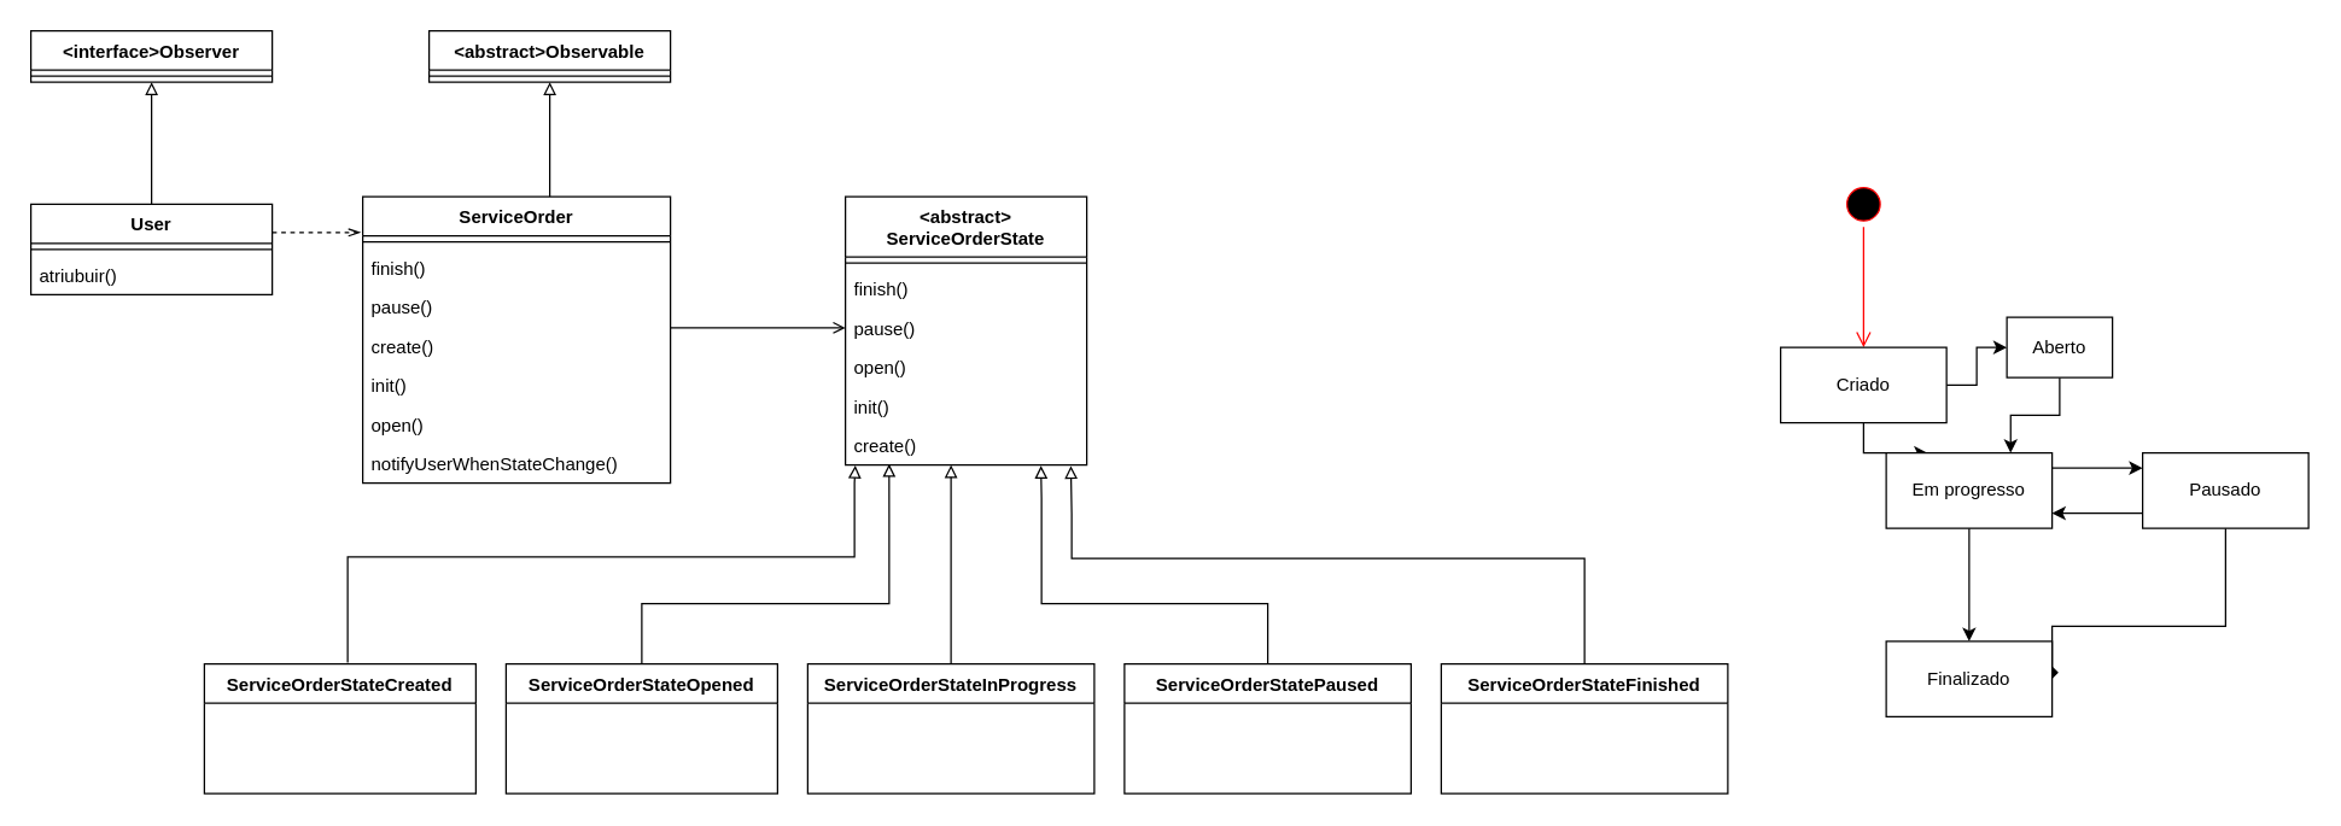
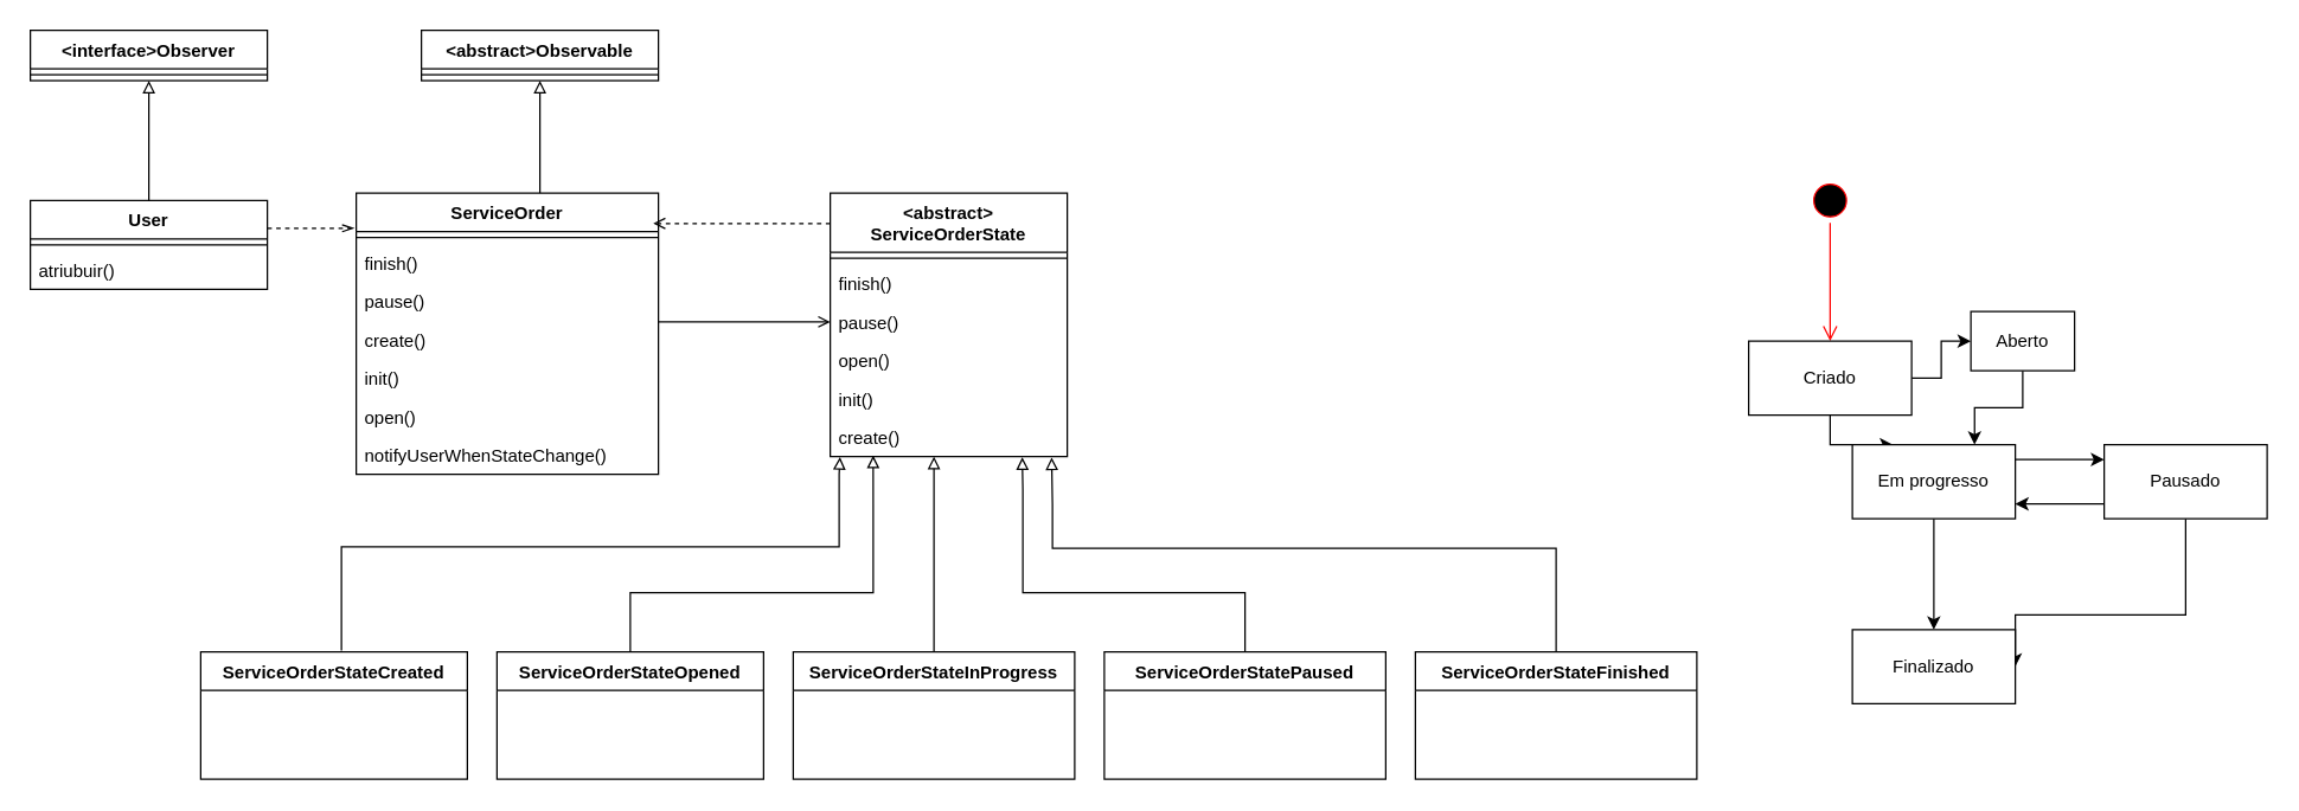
  <mxCell id="0" />
  <mxCell id="1" parent="0" />
  <mxCell id="2" value="&amp;lt;abstract&amp;gt;&lt;div&gt;ServiceOrderState&lt;/div&gt;&lt;div&gt;&lt;br&gt;&lt;/div&gt;" style="swimlane;fontStyle=1;align=center;verticalAlign=top;childLayout=stackLayout;horizontal=1;startSize=40;horizontalStack=0;resizeParent=1;resizeParentMax=0;resizeLast=0;collapsible=1;marginBottom=0;whiteSpace=wrap;html=1;" parent="1" vertex="1"><mxGeometry x="560" y="130" width="160" height="178" as="geometry" /></mxCell>
  <mxCell id="3" value="" style="line;strokeWidth=1;fillColor=none;align=left;verticalAlign=middle;spacingTop=-1;spacingLeft=3;spacingRight=3;rotatable=0;labelPosition=right;points=[];portConstraint=eastwest;strokeColor=inherit;" parent="2" vertex="1"><mxGeometry y="40" width="160" height="8" as="geometry" /></mxCell>
  <mxCell id="4" value="finish()" style="text;strokeColor=none;fillColor=none;align=left;verticalAlign=top;spacingLeft=4;spacingRight=4;overflow=hidden;rotatable=0;points=[[0,0.5],[1,0.5]];portConstraint=eastwest;whiteSpace=wrap;html=1;" parent="2" vertex="1"><mxGeometry y="48" width="160" height="26" as="geometry" /></mxCell>
  <mxCell id="5" value="pause()" style="text;strokeColor=none;fillColor=none;align=left;verticalAlign=top;spacingLeft=4;spacingRight=4;overflow=hidden;rotatable=0;points=[[0,0.5],[1,0.5]];portConstraint=eastwest;whiteSpace=wrap;html=1;" parent="2" vertex="1"><mxGeometry y="74" width="160" height="26" as="geometry" /></mxCell>
  <mxCell id="6" value="open()" style="text;strokeColor=none;fillColor=none;align=left;verticalAlign=top;spacingLeft=4;spacingRight=4;overflow=hidden;rotatable=0;points=[[0,0.5],[1,0.5]];portConstraint=eastwest;whiteSpace=wrap;html=1;" parent="2" vertex="1"><mxGeometry y="100" width="160" height="26" as="geometry" /></mxCell>
  <mxCell id="7" value="init()" style="text;strokeColor=none;fillColor=none;align=left;verticalAlign=top;spacingLeft=4;spacingRight=4;overflow=hidden;rotatable=0;points=[[0,0.5],[1,0.5]];portConstraint=eastwest;whiteSpace=wrap;html=1;" parent="2" vertex="1"><mxGeometry y="126" width="160" height="26" as="geometry" /></mxCell>
  <mxCell id="8" value="create()" style="text;strokeColor=none;fillColor=none;align=left;verticalAlign=top;spacingLeft=4;spacingRight=4;overflow=hidden;rotatable=0;points=[[0,0.5],[1,0.5]];portConstraint=eastwest;whiteSpace=wrap;html=1;" parent="2" vertex="1"><mxGeometry y="152" width="160" height="26" as="geometry" /></mxCell>
  <mxCell id="9" style="edgeStyle=orthogonalEdgeStyle;rounded=0;orthogonalLoop=1;jettySize=auto;html=1;entryX=0;entryY=0.5;entryDx=0;entryDy=0;endArrow=open;endFill=0;" parent="1" source="11" target="5" edge="1"><mxGeometry relative="1" as="geometry"><Array as="points"><mxPoint x="475" y="217" /><mxPoint x="475" y="217" /></Array></mxGeometry></mxCell>
  <mxCell id="10" value="" style="edgeStyle=orthogonalEdgeStyle;rounded=0;orthogonalLoop=1;jettySize=auto;html=1;endArrow=block;endFill=0;" edge="1" parent="1" source="11" target="52"><mxGeometry relative="1" as="geometry"><Array as="points"><mxPoint x="364" y="80" /><mxPoint x="364" y="80" /></Array></mxGeometry></mxCell>
  <mxCell id="11" value="&lt;div&gt;ServiceOrder&lt;/div&gt;&lt;div&gt;&lt;br&gt;&lt;/div&gt;" style="swimlane;fontStyle=1;align=center;verticalAlign=top;childLayout=stackLayout;horizontal=1;startSize=26;horizontalStack=0;resizeParent=1;resizeParentMax=0;resizeLast=0;collapsible=1;marginBottom=0;whiteSpace=wrap;html=1;" parent="1" vertex="1"><mxGeometry x="240" y="130" width="204" height="190" as="geometry" /></mxCell>
  <mxCell id="12" value="" style="line;strokeWidth=1;fillColor=none;align=left;verticalAlign=middle;spacingTop=-1;spacingLeft=3;spacingRight=3;rotatable=0;labelPosition=right;points=[];portConstraint=eastwest;strokeColor=inherit;" parent="11" vertex="1"><mxGeometry y="26" width="204" height="8" as="geometry" /></mxCell>
  <mxCell id="13" value="finish()" style="text;strokeColor=none;fillColor=none;align=left;verticalAlign=top;spacingLeft=4;spacingRight=4;overflow=hidden;rotatable=0;points=[[0,0.5],[1,0.5]];portConstraint=eastwest;whiteSpace=wrap;html=1;" parent="11" vertex="1"><mxGeometry y="34" width="204" height="26" as="geometry" /></mxCell>
  <mxCell id="14" value="pause()" style="text;strokeColor=none;fillColor=none;align=left;verticalAlign=top;spacingLeft=4;spacingRight=4;overflow=hidden;rotatable=0;points=[[0,0.5],[1,0.5]];portConstraint=eastwest;whiteSpace=wrap;html=1;" parent="11" vertex="1"><mxGeometry y="60" width="204" height="26" as="geometry" /></mxCell>
  <mxCell id="15" value="create()" style="text;strokeColor=none;fillColor=none;align=left;verticalAlign=top;spacingLeft=4;spacingRight=4;overflow=hidden;rotatable=0;points=[[0,0.5],[1,0.5]];portConstraint=eastwest;whiteSpace=wrap;html=1;" parent="11" vertex="1"><mxGeometry y="86" width="204" height="26" as="geometry" /></mxCell>
  <mxCell id="16" value="init()" style="text;strokeColor=none;fillColor=none;align=left;verticalAlign=top;spacingLeft=4;spacingRight=4;overflow=hidden;rotatable=0;points=[[0,0.5],[1,0.5]];portConstraint=eastwest;whiteSpace=wrap;html=1;" parent="11" vertex="1"><mxGeometry y="112" width="204" height="26" as="geometry" /></mxCell>
  <mxCell id="17" value="open()" style="text;strokeColor=none;fillColor=none;align=left;verticalAlign=top;spacingLeft=4;spacingRight=4;overflow=hidden;rotatable=0;points=[[0,0.5],[1,0.5]];portConstraint=eastwest;whiteSpace=wrap;html=1;" vertex="1" parent="11"><mxGeometry y="138" width="204" height="26" as="geometry" /></mxCell>
  <mxCell id="18" value="notifyUserWhenStateChange()" style="text;strokeColor=none;fillColor=none;align=left;verticalAlign=top;spacingLeft=4;spacingRight=4;overflow=hidden;rotatable=0;points=[[0,0.5],[1,0.5]];portConstraint=eastwest;whiteSpace=wrap;html=1;" parent="11" vertex="1"><mxGeometry y="164" width="204" height="26" as="geometry" /></mxCell>
  <mxCell id="19" value="&lt;div&gt;ServiceOrderStateCreated&lt;/div&gt;&lt;div&gt;&lt;br&gt;&lt;/div&gt;" style="swimlane;fontStyle=1;align=center;verticalAlign=top;childLayout=stackLayout;horizontal=1;startSize=26;horizontalStack=0;resizeParent=1;resizeParentMax=0;resizeLast=0;collapsible=1;marginBottom=0;whiteSpace=wrap;html=1;" parent="1" vertex="1"><mxGeometry x="135" y="440" width="180" height="86" as="geometry" /></mxCell>
  <mxCell id="20" style="edgeStyle=orthogonalEdgeStyle;rounded=0;orthogonalLoop=1;jettySize=auto;html=1;endArrow=block;endFill=0;entryX=0.181;entryY=0.973;entryDx=0;entryDy=0;entryPerimeter=0;" parent="1" source="21" target="8" edge="1"><mxGeometry relative="1" as="geometry"><mxPoint x="640" y="330" as="targetPoint" /><Array as="points"><mxPoint x="425" y="400" /><mxPoint x="589" y="400" /><mxPoint x="589" y="340" /></Array></mxGeometry></mxCell>
  <mxCell id="21" value="&lt;div&gt;ServiceOrderStateOpened&lt;/div&gt;" style="swimlane;fontStyle=1;align=center;verticalAlign=top;childLayout=stackLayout;horizontal=1;startSize=26;horizontalStack=0;resizeParent=1;resizeParentMax=0;resizeLast=0;collapsible=1;marginBottom=0;whiteSpace=wrap;html=1;" parent="1" vertex="1"><mxGeometry x="335" y="440" width="180" height="86" as="geometry" /></mxCell>
  <mxCell id="22" value="" style="edgeStyle=orthogonalEdgeStyle;rounded=0;orthogonalLoop=1;jettySize=auto;html=1;endArrow=block;endFill=0;" parent="1" source="23" target="8" edge="1"><mxGeometry relative="1" as="geometry"><Array as="points"><mxPoint x="630" y="350" /><mxPoint x="630" y="350" /></Array></mxGeometry></mxCell>
  <mxCell id="23" value="&lt;div&gt;ServiceOrderStateInProgress&lt;/div&gt;" style="swimlane;fontStyle=1;align=center;verticalAlign=top;childLayout=stackLayout;horizontal=1;startSize=26;horizontalStack=0;resizeParent=1;resizeParentMax=0;resizeLast=0;collapsible=1;marginBottom=0;whiteSpace=wrap;html=1;" parent="1" vertex="1"><mxGeometry x="535" y="440" width="190" height="86" as="geometry" /></mxCell>
  <mxCell id="24" value="&lt;div&gt;ServiceOrderStatePaused&lt;/div&gt;" style="swimlane;fontStyle=1;align=center;verticalAlign=top;childLayout=stackLayout;horizontal=1;startSize=26;horizontalStack=0;resizeParent=1;resizeParentMax=0;resizeLast=0;collapsible=1;marginBottom=0;whiteSpace=wrap;html=1;" parent="1" vertex="1"><mxGeometry x="745" y="440" width="190" height="86" as="geometry" /></mxCell>
  <mxCell id="25" value="&lt;div&gt;ServiceOrderStateFinished&lt;/div&gt;" style="swimlane;fontStyle=1;align=center;verticalAlign=top;childLayout=stackLayout;horizontal=1;startSize=26;horizontalStack=0;resizeParent=1;resizeParentMax=0;resizeLast=0;collapsible=1;marginBottom=0;whiteSpace=wrap;html=1;" parent="1" vertex="1"><mxGeometry x="955" y="440" width="190" height="86" as="geometry" /></mxCell>
  <mxCell id="26" value="" style="ellipse;html=1;shape=startState;fillColor=#000000;strokeColor=#ff0000;" parent="1" vertex="1"><mxGeometry x="1220" y="120" width="30" height="30" as="geometry" /></mxCell>
  <mxCell id="27" value="" style="edgeStyle=orthogonalEdgeStyle;html=1;verticalAlign=bottom;endArrow=open;endSize=8;strokeColor=#ff0000;rounded=0;entryX=0.5;entryY=0;entryDx=0;entryDy=0;" parent="1" source="26" target="30" edge="1"><mxGeometry relative="1" as="geometry"><mxPoint x="1245" y="210" as="targetPoint" /></mxGeometry></mxCell>
  <mxCell id="28" style="edgeStyle=orthogonalEdgeStyle;rounded=0;orthogonalLoop=1;jettySize=auto;html=1;entryX=0.25;entryY=0;entryDx=0;entryDy=0;" parent="1" source="30" target="35" edge="1"><mxGeometry relative="1" as="geometry" /></mxCell>
  <mxCell id="29" style="edgeStyle=orthogonalEdgeStyle;rounded=0;orthogonalLoop=1;jettySize=auto;html=1;" parent="1" source="30" target="32" edge="1"><mxGeometry relative="1" as="geometry" /></mxCell>
  <mxCell id="30" value="Criado" style="html=1;whiteSpace=wrap;" parent="1" vertex="1"><mxGeometry x="1180" y="230" width="110" height="50" as="geometry" /></mxCell>
  <mxCell id="31" style="edgeStyle=orthogonalEdgeStyle;rounded=0;orthogonalLoop=1;jettySize=auto;html=1;entryX=0.75;entryY=0;entryDx=0;entryDy=0;" parent="1" source="32" target="35" edge="1"><mxGeometry relative="1" as="geometry" /></mxCell>
  <mxCell id="32" value="Aberto" style="html=1;whiteSpace=wrap;" parent="1" vertex="1"><mxGeometry x="1330" y="210" width="70" height="40" as="geometry" /></mxCell>
  <mxCell id="33" value="" style="edgeStyle=orthogonalEdgeStyle;rounded=0;orthogonalLoop=1;jettySize=auto;html=1;" parent="1" source="35" target="38" edge="1"><mxGeometry relative="1" as="geometry"><Array as="points"><mxPoint x="1390" y="310" /><mxPoint x="1390" y="310" /></Array></mxGeometry></mxCell>
  <mxCell id="34" style="edgeStyle=orthogonalEdgeStyle;rounded=0;orthogonalLoop=1;jettySize=auto;html=1;entryX=0.5;entryY=0;entryDx=0;entryDy=0;" parent="1" source="35" target="39" edge="1"><mxGeometry relative="1" as="geometry" /></mxCell>
  <mxCell id="35" value="Em progresso" style="html=1;whiteSpace=wrap;" parent="1" vertex="1"><mxGeometry x="1250" y="300" width="110" height="50" as="geometry" /></mxCell>
  <mxCell id="36" style="edgeStyle=orthogonalEdgeStyle;rounded=0;orthogonalLoop=1;jettySize=auto;html=1;" parent="1" edge="1"><mxGeometry relative="1" as="geometry"><mxPoint x="1420" y="340" as="sourcePoint" /><mxPoint x="1360" y="340" as="targetPoint" /></mxGeometry></mxCell>
- <mxCell id="37" style="edgeStyle=orthogonalEdgeStyle;rounded=0;orthogonalLoop=1;jettySize=auto;html=1;entryX=1;entryY=0.5;entryDx=0;entryDy=0;endArrow=diamond;" parent="1" source="38" target="39" edge="1"><mxGeometry relative="1" as="geometry"><Array as="points"><mxPoint x="1475" y="415" /></Array></mxGeometry></mxCell>
+ <mxCell id="37" style="edgeStyle=orthogonalEdgeStyle;rounded=0;orthogonalLoop=1;jettySize=auto;html=1;entryX=1;entryY=0.5;entryDx=0;entryDy=0;" parent="1" source="38" target="39" edge="1"><mxGeometry relative="1" as="geometry"><Array as="points"><mxPoint x="1475" y="415" /></Array></mxGeometry></mxCell>
  <mxCell id="38" value="Pausado" style="html=1;whiteSpace=wrap;" parent="1" vertex="1"><mxGeometry x="1420" y="300" width="110" height="50" as="geometry" /></mxCell>
  <mxCell id="39" value="Finalizado" style="html=1;whiteSpace=wrap;" parent="1" vertex="1"><mxGeometry x="1250" y="425" width="110" height="50" as="geometry" /></mxCell>
  <mxCell id="40" style="edgeStyle=orthogonalEdgeStyle;rounded=0;orthogonalLoop=1;jettySize=auto;html=1;entryX=0.041;entryY=1.013;entryDx=0;entryDy=0;entryPerimeter=0;endArrow=block;endFill=0;" parent="1" target="8" edge="1"><mxGeometry relative="1" as="geometry"><mxPoint x="230" y="439.04" as="sourcePoint" /><mxPoint x="568.2" y="330" as="targetPoint" /><Array as="points"><mxPoint x="230" y="369" /><mxPoint x="566" y="369" /><mxPoint x="566" y="320" /><mxPoint x="567" y="320" /></Array></mxGeometry></mxCell>
  <mxCell id="41" style="edgeStyle=orthogonalEdgeStyle;rounded=0;orthogonalLoop=1;jettySize=auto;html=1;entryX=0.81;entryY=1.018;entryDx=0;entryDy=0;entryPerimeter=0;endArrow=block;endFill=0;" parent="1" source="24" target="8" edge="1"><mxGeometry relative="1" as="geometry"><Array as="points"><mxPoint x="840" y="400" /><mxPoint x="690" y="400" /><mxPoint x="690" y="330" /></Array></mxGeometry></mxCell>
  <mxCell id="42" style="edgeStyle=orthogonalEdgeStyle;rounded=0;orthogonalLoop=1;jettySize=auto;html=1;entryX=0.934;entryY=1.023;entryDx=0;entryDy=0;entryPerimeter=0;endArrow=block;endFill=0;" parent="1" source="25" target="8" edge="1"><mxGeometry relative="1" as="geometry"><Array as="points"><mxPoint x="1050" y="370" /><mxPoint x="710" y="370" /><mxPoint x="710" y="340" /><mxPoint x="709" y="340" /></Array></mxGeometry></mxCell>
+ <mxCell id="43" style="edgeStyle=orthogonalEdgeStyle;rounded=0;orthogonalLoop=1;jettySize=auto;html=1;entryX=0.983;entryY=0.108;entryDx=0;entryDy=0;entryPerimeter=0;dashed=1;endArrow=open;endFill=0;" parent="1" source="2" target="11" edge="1"><mxGeometry relative="1" as="geometry"><Array as="points"><mxPoint x="502" y="150" /></Array></mxGeometry></mxCell>
  <mxCell id="44" value="" style="edgeStyle=orthogonalEdgeStyle;rounded=0;orthogonalLoop=1;jettySize=auto;html=1;endArrow=block;endFill=0;" edge="1" parent="1" source="46" target="50"><mxGeometry relative="1" as="geometry"><Array as="points"><mxPoint x="100" y="90" /><mxPoint x="100" y="90" /></Array></mxGeometry></mxCell>
  <mxCell id="45" value="" style="edgeStyle=orthogonalEdgeStyle;rounded=0;orthogonalLoop=1;jettySize=auto;html=1;entryX=-0.007;entryY=0.125;entryDx=0;entryDy=0;entryPerimeter=0;endArrow=openThin;endFill=0;dashed=1;" edge="1" parent="1" source="46" target="11"><mxGeometry relative="1" as="geometry"><Array as="points"><mxPoint x="210" y="154" /></Array></mxGeometry></mxCell>
  <mxCell id="46" value="&lt;div&gt;User&lt;/div&gt;" style="swimlane;fontStyle=1;align=center;verticalAlign=top;childLayout=stackLayout;horizontal=1;startSize=26;horizontalStack=0;resizeParent=1;resizeParentMax=0;resizeLast=0;collapsible=1;marginBottom=0;whiteSpace=wrap;html=1;" vertex="1" parent="1"><mxGeometry x="20" y="135" width="160" height="60" as="geometry" /></mxCell>
  <mxCell id="47" value="" style="line;strokeWidth=1;fillColor=none;align=left;verticalAlign=middle;spacingTop=-1;spacingLeft=3;spacingRight=3;rotatable=0;labelPosition=right;points=[];portConstraint=eastwest;strokeColor=inherit;" vertex="1" parent="46"><mxGeometry y="26" width="160" height="8" as="geometry" /></mxCell>
  <mxCell id="48" value="atriubuir()" style="text;strokeColor=none;fillColor=none;align=left;verticalAlign=top;spacingLeft=4;spacingRight=4;overflow=hidden;rotatable=0;points=[[0,0.5],[1,0.5]];portConstraint=eastwest;whiteSpace=wrap;html=1;" vertex="1" parent="46"><mxGeometry y="34" width="160" height="26" as="geometry" /></mxCell>
  <mxCell id="49" value="&lt;div&gt;&lt;span style=&quot;background-color: transparent; color: light-dark(rgb(0, 0, 0), rgb(255, 255, 255));&quot;&gt;&amp;lt;interface&amp;gt;&lt;/span&gt;Observer&lt;/div&gt;" style="swimlane;fontStyle=1;align=center;verticalAlign=top;childLayout=stackLayout;horizontal=1;startSize=26;horizontalStack=0;resizeParent=1;resizeParentMax=0;resizeLast=0;collapsible=1;marginBottom=0;whiteSpace=wrap;html=1;" vertex="1" parent="1"><mxGeometry x="20" width="160" height="34" as="geometry" y="20" /></mxCell>
  <mxCell id="50" value="" style="line;strokeWidth=1;fillColor=none;align=left;verticalAlign=middle;spacingTop=-1;spacingLeft=3;spacingRight=3;rotatable=0;labelPosition=right;points=[];portConstraint=eastwest;strokeColor=inherit;" vertex="1" parent="49"><mxGeometry y="26" width="160" height="8" as="geometry" /></mxCell>
  <mxCell id="51" value="&lt;div&gt;&amp;lt;abstract&amp;gt;Observable&lt;/div&gt;" style="swimlane;fontStyle=1;align=center;verticalAlign=top;childLayout=stackLayout;horizontal=1;startSize=26;horizontalStack=0;resizeParent=1;resizeParentMax=0;resizeLast=0;collapsible=1;marginBottom=0;whiteSpace=wrap;html=1;" vertex="1" parent="1"><mxGeometry x="284" width="160" height="34" as="geometry" y="20" /></mxCell>
  <mxCell id="52" value="" style="line;strokeWidth=1;fillColor=none;align=left;verticalAlign=middle;spacingTop=-1;spacingLeft=3;spacingRight=3;rotatable=0;labelPosition=right;points=[];portConstraint=eastwest;strokeColor=inherit;" vertex="1" parent="51"><mxGeometry y="26" width="160" height="8" as="geometry" /></mxCell>
